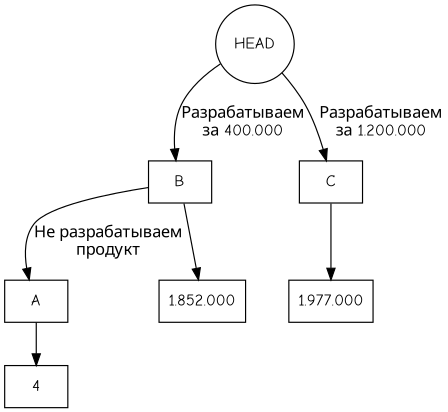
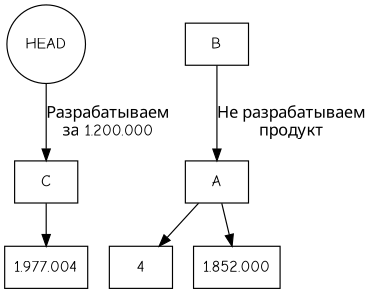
  digraph {
    fontname="Comic Neue"
    node [fontname="Comic Neue" shape=rectangle]
    edge [fontname="Comic Neue"]
    HEAD [shape=circle]
    B
    C
    n4 [label=4]
    A
    n6 [label="1.852.000"]
-   n7 [label="1.977.000"]
-   HEAD -> B [label="Разрабатываем\nза 400.000"]
+   n7 [label="1.977.004"]
    HEAD -> C [label="Разрабатываем\nза 1.200.000"]
    B -> A [label="Не разрабатываем\nпродукт"]
-   B -> n6
+   A -> n6
    C -> n7
    A -> n4
  }
